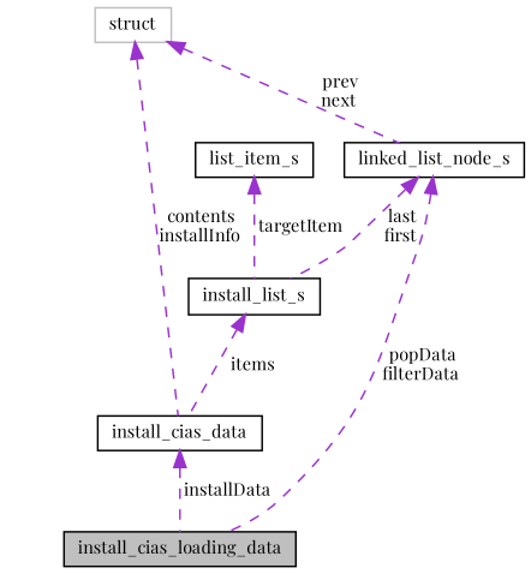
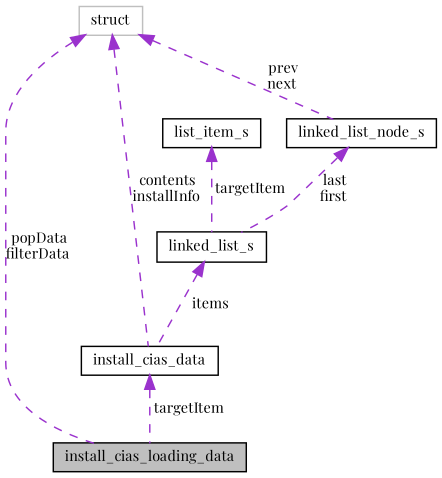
  digraph {
    fontname="Playfair Display"
    node [color=black fillcolor=white fontname="Playfair Display" fontsize=10 shape=record style=filled]
    edge [color=darkorchid3 dir=back fontname="Playfair Display" fontsize=10 labelfontname=Helvetica labelfontsize=10 style=dashed]
    n1 [fillcolor=grey75 fontcolor=black height=0.2 label=install_cias_loading_data width=0.4]
    n2 [color=grey75 height=0.2 label=struct width=0.4]
    n3 [height=0.2 label=install_cias_data width=0.4]
    n4 [height=0.2 label=linked_list_node_s width=0.4]
-   n5 [height=0.2 label=install_list_s width=0.4]
+   n5 [height=0.2 label=linked_list_s width=0.4]
    n6 [height=0.2 label=list_item_s width=0.4]
-   n4 -> n1 [label=" popData\nfilterData"]
+   n2 -> n1 [label=" popData\nfilterData"]
    n2 -> n3 [label=" contents\ninstallInfo"]
    n2 -> n4 [label=" prev\nnext"]
-   n3 -> n1 [label=" installData"]
+   n3 -> n1 [label=" targetItem"]
    n4 -> n5 [label=" last\nfirst"]
    n5 -> n3 [label=" items"]
    n6 -> n5 [label=" targetItem"]
  }
